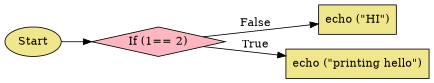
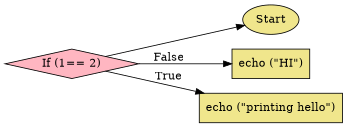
  strict digraph {
    rankdir=LR
    node [fillcolor=khaki shape=rectangle style=filled]
    "If (1== 2)" [fillcolor=lightpink shape=diamond]
    Start [shape=ellipse]
    "echo (\"HI\")"
    "echo (\"printing hello\")"
    "If (1== 2)" -> "echo (\"HI\")" [label=False]
    "If (1== 2)" -> "echo (\"printing hello\")" [label=True]
-   Start -> "If (1== 2)"
+   "If (1== 2)" -> Start
  }
